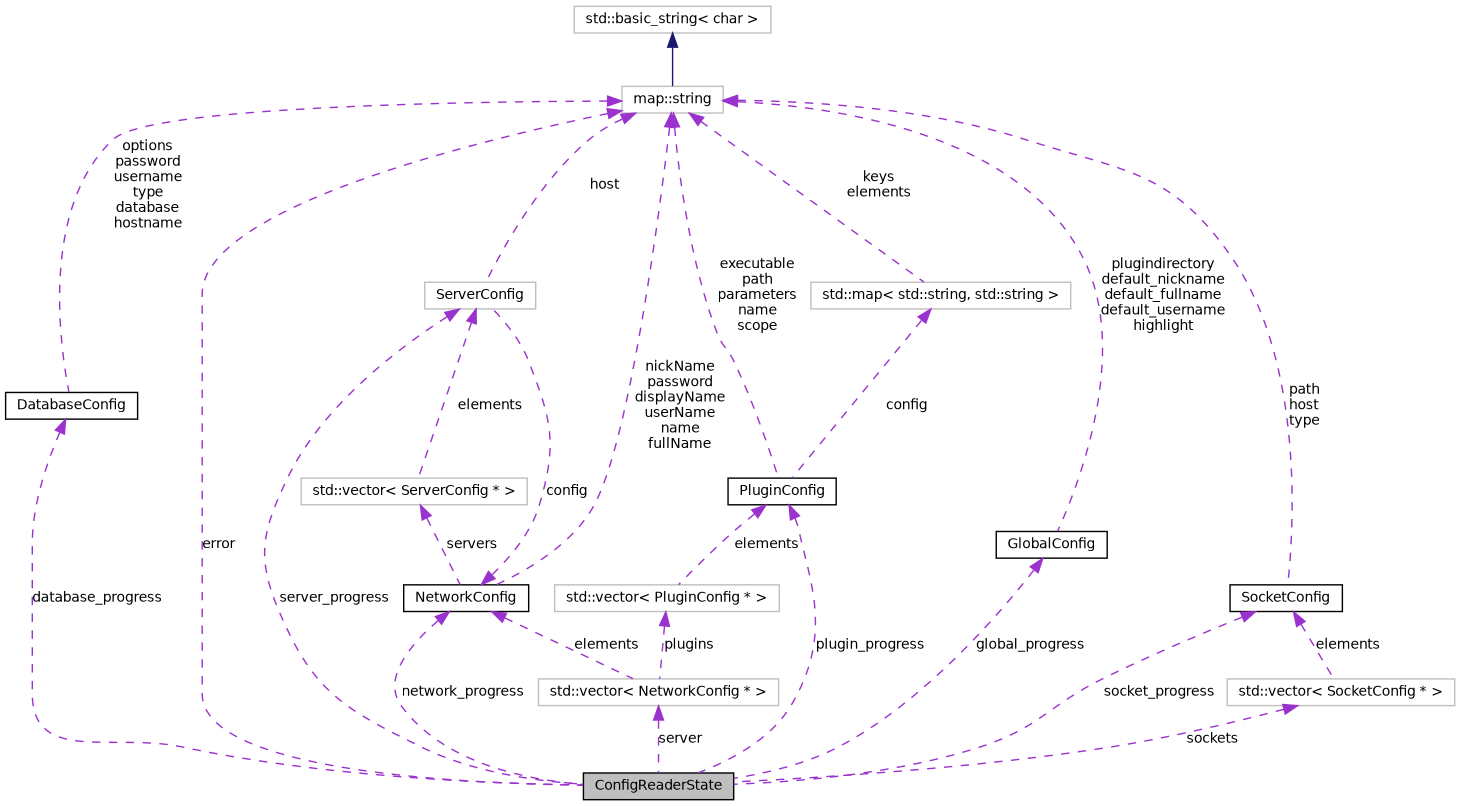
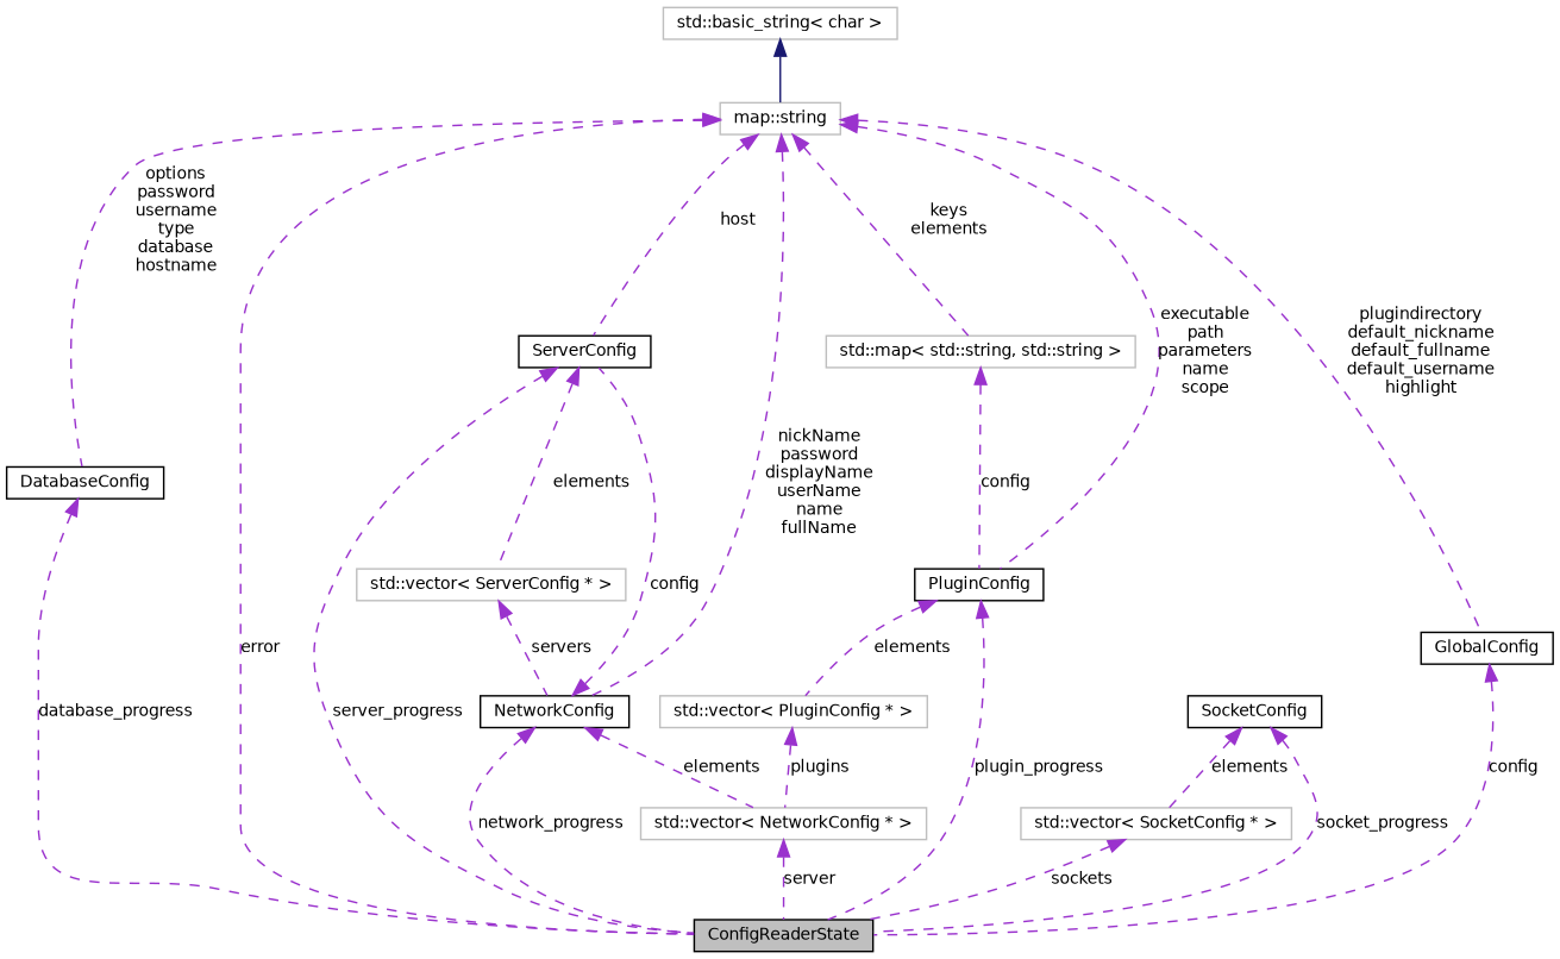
  digraph {
    rankdir=TB
    node [color=black fillcolor=white fontname=Helvetica fontsize=10 shape=record style=filled]
    edge [color=darkorchid3 dir=back fontname=Helvetica fontsize=10 labelfontname=Helvetica labelfontsize=10 style=dashed]
    n1 [fillcolor=grey75 fontcolor=black height=0.2 label=ConfigReaderState width=0.4]
    n2 [height=0.2 label=DatabaseConfig width=0.4]
    n3 [color=grey75 height=0.2 label="map::string" width=0.4]
-   n4 [color=grey75 height=0.2 label=ServerConfig width=0.4]
+   n4 [height=0.2 label=ServerConfig width=0.4]
    n5 [height=0.2 label=NetworkConfig width=0.4]
    n6 [height=0.2 label=GlobalConfig width=0.4]
    n7 [height=0.2 label=PluginConfig width=0.4]
    n8 [color=grey75 height=0.2 label="std::map\< std::string, std::string \>" width=0.4]
    n9 [height=0.2 label=SocketConfig width=0.4]
    n10 [color=grey75 height=0.2 label="std::vector\< ServerConfig * \>" width=0.4]
    n11 [color=grey75 height=0.2 label="std::vector\< NetworkConfig * \>" width=0.4]
    n12 [color=grey75 height=0.2 label="std::vector\< PluginConfig * \>" width=0.4]
    n13 [color=grey75 height=0.2 label="std::vector\< SocketConfig * \>" width=0.4]
    n14 [color=grey75 height=0.2 label="std::basic_string\< char \>" width=0.4]
    n2 -> n1 [label=database_progress]
    n3 -> n1 [label=error]
    n3 -> n2 [label="options\npassword\nusername\ntype\ndatabase\nhostname"]
    n3 -> n4 [label=host]
    n3 -> n5 [label="nickName\npassword\ndisplayName\nuserName\nname\nfullName"]
    n3 -> n6 [label="plugindirectory\ndefault_nickname\ndefault_fullname\ndefault_username\nhighlight"]
    n3 -> n7 [label="executable\npath\nparameters\nname\nscope"]
    n3 -> n8 [label="keys\nelements"]
-   n3 -> n9 [label="path\nhost\ntype"]
    n4 -> n1 [label=server_progress]
    n4 -> n10 [label=elements]
    n5 -> n1 [label=network_progress]
    n5 -> n4 [label=config]
    n5 -> n11 [label=elements]
-   n6 -> n1 [label=global_progress]
+   n6 -> n1 [label=config]
    n7 -> n1 [label=plugin_progress]
    n7 -> n12 [label=elements]
    n8 -> n7 [label=config]
    n9 -> n1 [label=socket_progress]
    n9 -> n13 [label=elements]
    n10 -> n5 [label=servers]
    n11 -> n1 [label=server]
    n12 -> n11 [label=plugins]
    n13 -> n1 [label=sockets]
    n14 -> n3 [color=midnightblue style=solid]
  }
